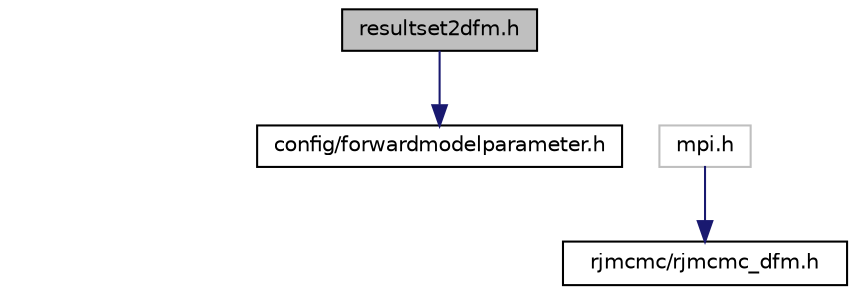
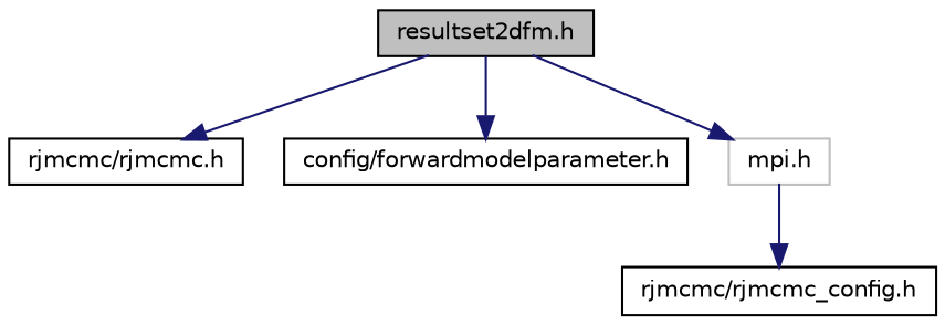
  digraph {
    fontname="DejaVu Sans"
    node [color=black fillcolor=white fontname="DejaVu Sans" fontsize=10 shape=record style=filled]
    edge [color=midnightblue fontname="DejaVu Sans" fontsize=10 labelfontname="FreeSans.ttf" labelfontsize=10 style=solid]
    n1 [fillcolor=grey75 fontcolor=black height=0.2 label="resultset2dfm.h" width=0.4]
+   n2 [height=0.2 label="rjmcmc/rjmcmc.h" width=0.4]
    n3 [height=0.2 label="config/forwardmodelparameter.h" width=0.4]
    n4 [color=grey75 height=0.2 label="mpi.h" width=0.4]
-   n5 [height=0.2 label="rjmcmc/rjmcmc_dfm.h" width=0.4]
+   n5 [height=0.2 label="rjmcmc/rjmcmc_config.h" width=0.4]
+   n1 -> n2
    n1 -> n3
+   n1 -> n4
    n4 -> n5
  }
